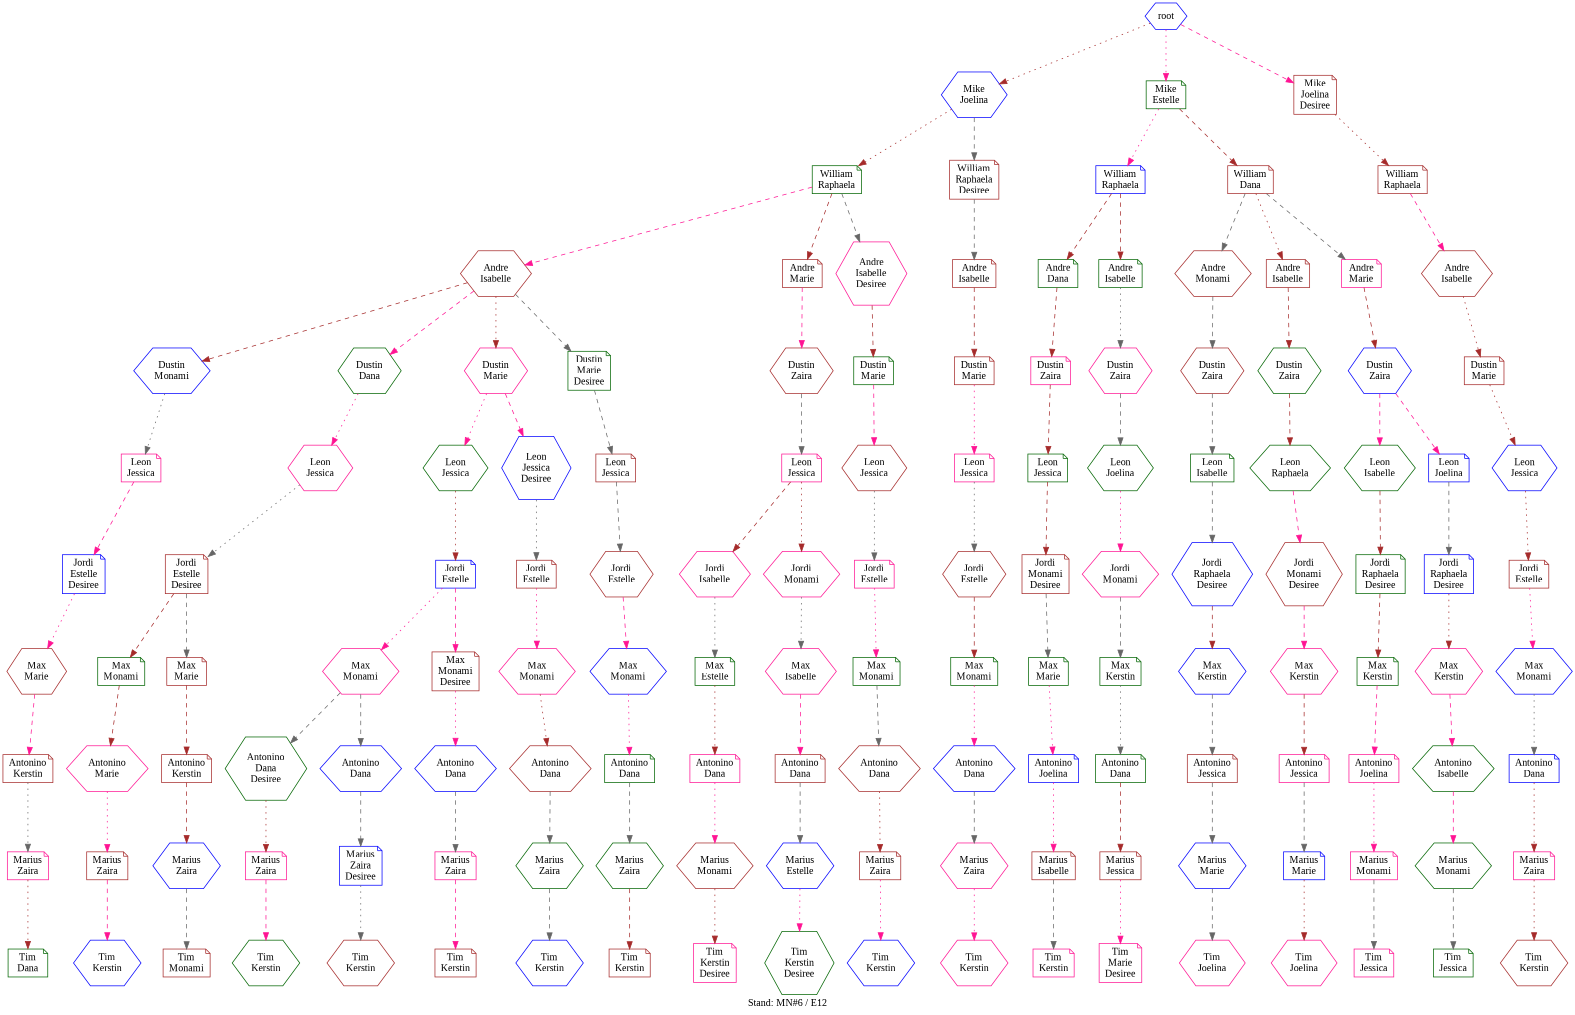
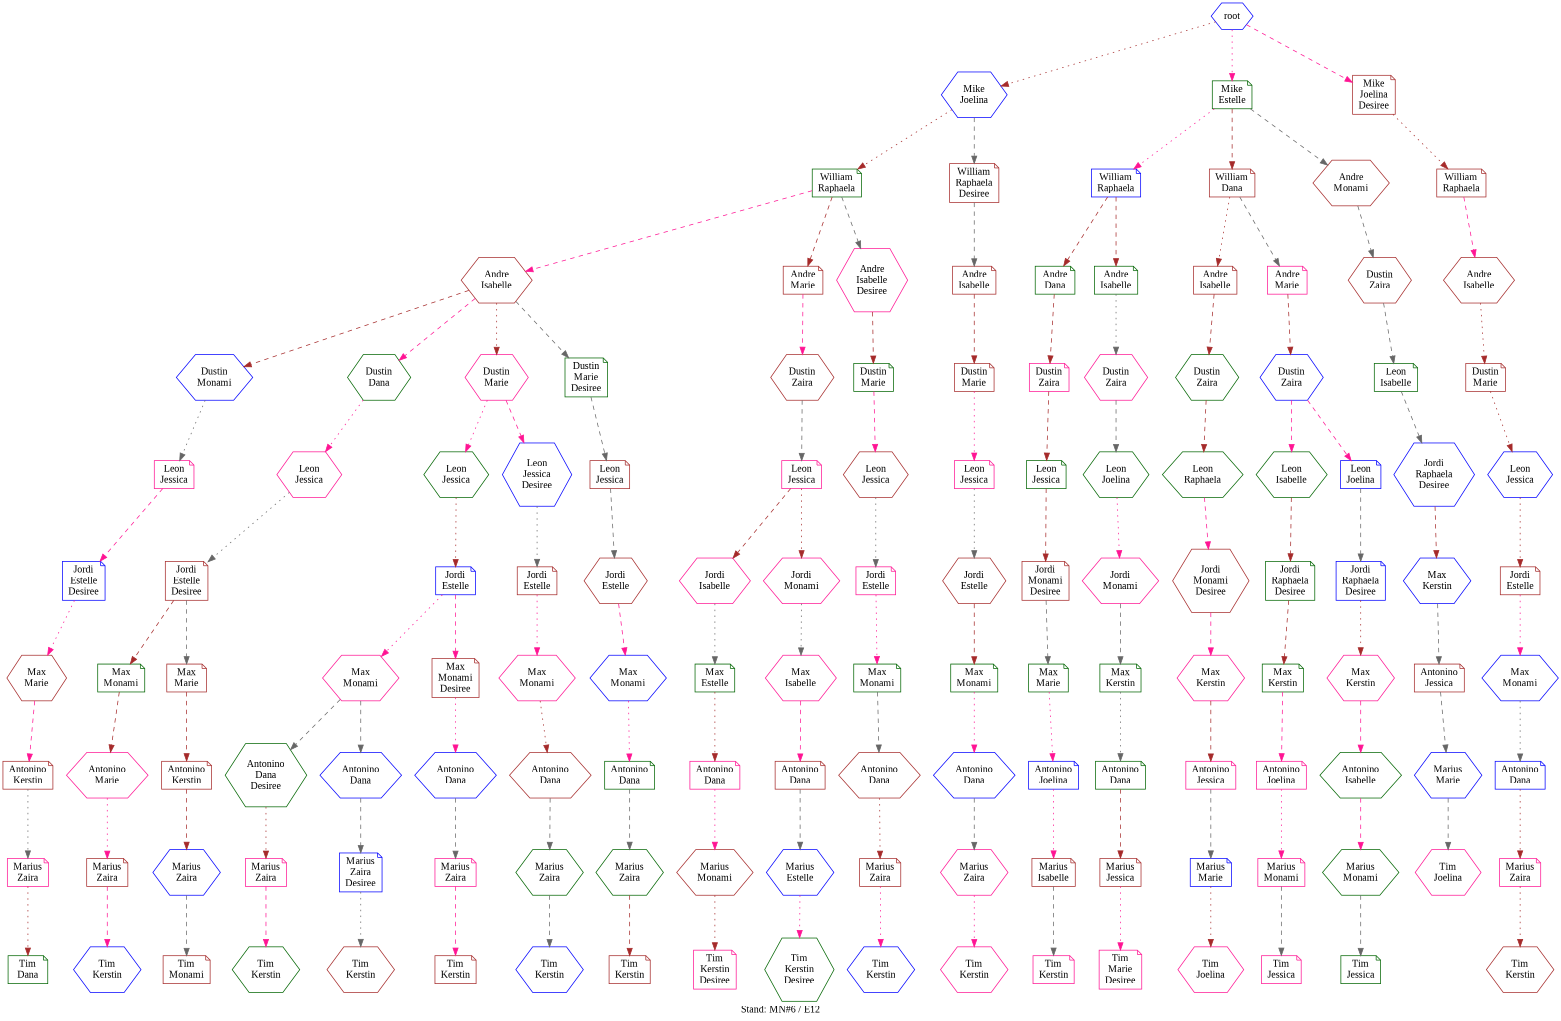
  digraph {
    fontname="Liberation Serif"
    label="Stand: MN#6 / E12"
    labelloc=b
    ranksep=0.8
    node [color=brown fontname="Liberation Serif" shape=note]
    edge [color=gray40 fontname="Liberation Serif" style=dashed]
    n1 [color=blue label="Mike\nJoelina" shape=hexagon]
    n2 [color=darkgreen label="William\nRaphaela"]
    n3 [label="William\nRaphaela\nDesiree"]
    n4 [label="Andre\nIsabelle" shape=hexagon]
    n5 [label="Andre\nMarie"]
    n6 [color=deeppink label="Andre\nIsabelle\nDesiree" shape=hexagon]
    n7 [label="Andre\nIsabelle"]
    root [color=blue shape=hexagon]
    n9 [color=darkgreen label="Mike\nEstelle"]
    n10 [label="Mike\nJoelina\nDesiree"]
    n11 [color=blue label="William\nRaphaela"]
    n12 [label="William\nDana"]
    n13 [label="William\nRaphaela"]
    n14 [color=blue label="Dustin\nMonami" shape=hexagon]
    n15 [color=darkgreen label="Dustin\nDana" shape=hexagon]
    n16 [color=deeppink label="Dustin\nMarie" shape=hexagon]
    n17 [color=darkgreen label="Dustin\nMarie\nDesiree"]
    n18 [label="Dustin\nZaira" shape=hexagon]
    n19 [color=darkgreen label="Dustin\nMarie"]
    n20 [color=deeppink label="Leon\nJessica"]
    n21 [color=deeppink label="Leon\nJessica" shape=hexagon]
    n22 [color=darkgreen label="Leon\nJessica" shape=hexagon]
    n23 [color=blue label="Leon\nJessica\nDesiree" shape=hexagon]
    n24 [label="Leon\nJessica"]
    n25 [color=blue label="Jordi\nEstelle\nDesiree"]
    n26 [label="Max\nMarie" shape=hexagon]
    n27 [label="Antonino\nKerstin"]
    n28 [color=deeppink label="Marius\nZaira"]
    n29 [color=darkgreen label="Tim\nDana"]
    n30 [color=darkgreen label="Andre\nDana"]
    n31 [color=darkgreen label="Andre\nIsabelle"]
    n32 [label="Andre\nMonami" shape=hexagon]
    n33 [label="Andre\nIsabelle"]
    n34 [color=deeppink label="Andre\nMarie"]
    n35 [color=deeppink label="Dustin\nZaira"]
    n36 [color=deeppink label="Dustin\nZaira" shape=hexagon]
    n37 [color=darkgreen label="Leon\nJessica"]
    n38 [label="Jordi\nMonami\nDesiree"]
    n39 [color=darkgreen label="Max\nMarie"]
    n40 [color=blue label="Antonino\nJoelina"]
    n41 [label="Marius\nIsabelle"]
    n42 [color=deeppink label="Tim\nKerstin"]
    n43 [color=deeppink label="Leon\nJessica"]
    n44 [color=deeppink label="Jordi\nIsabelle" shape=hexagon]
    n45 [color=deeppink label="Jordi\nMonami" shape=hexagon]
    n46 [color=darkgreen label="Max\nEstelle"]
    n47 [color=deeppink label="Max\nIsabelle" shape=hexagon]
    n48 [color=deeppink label="Antonino\nDana"]
    n49 [label="Marius\nMonami" shape=hexagon]
    n50 [color=deeppink label="Tim\nKerstin\nDesiree"]
    n51 [label="Jordi\nEstelle\nDesiree"]
    n52 [color=darkgreen label="Max\nMonami"]
    n53 [label="Max\nMarie"]
    n54 [color=deeppink label="Antonino\nMarie" shape=hexagon]
    n55 [label="Antonino\nKerstin"]
    n56 [label="Marius\nZaira"]
    n57 [color=blue label="Tim\nKerstin" shape=hexagon]
    n58 [label="Leon\nJessica" shape=hexagon]
    n59 [color=deeppink label="Jordi\nEstelle"]
    n60 [color=darkgreen label="Max\nMonami"]
    n61 [label="Antonino\nDana" shape=hexagon]
    n62 [label="Marius\nZaira"]
    n63 [color=blue label="Tim\nKerstin" shape=hexagon]
    n64 [color=blue label="Jordi\nEstelle"]
    n65 [label="Jordi\nEstelle"]
    n66 [color=deeppink label="Max\nMonami" shape=hexagon]
    n67 [label="Max\nMonami\nDesiree"]
    n68 [color=darkgreen label="Antonino\nDana\nDesiree" shape=hexagon]
    n69 [color=blue label="Antonino\nDana" shape=hexagon]
    n70 [color=blue label="Antonino\nDana" shape=hexagon]
    n71 [color=deeppink label="Marius\nZaira"]
    n72 [color=blue label="Marius\nZaira\nDesiree"]
    n73 [color=darkgreen label="Tim\nKerstin" shape=hexagon]
    n74 [label="Jordi\nEstelle" shape=hexagon]
    n75 [color=blue label="Max\nMonami" shape=hexagon]
    n76 [color=darkgreen label="Antonino\nDana"]
    n77 [color=darkgreen label="Marius\nZaira" shape=hexagon]
    n78 [label="Tim\nKerstin"]
    n79 [color=deeppink label="Max\nMonami" shape=hexagon]
    n80 [label="Antonino\nDana" shape=hexagon]
    n81 [color=darkgreen label="Marius\nZaira" shape=hexagon]
    n82 [color=blue label="Tim\nKerstin" shape=hexagon]
    n83 [label="Tim\nKerstin" shape=hexagon]
    n84 [color=deeppink label="Marius\nZaira"]
    n85 [label="Tim\nKerstin"]
    n86 [label="Andre\nIsabelle" shape=hexagon]
    n87 [label="Dustin\nMarie"]
    n88 [color=blue label="Leon\nJessica" shape=hexagon]
    n89 [label="Jordi\nEstelle"]
    n90 [color=blue label="Max\nMonami" shape=hexagon]
    n91 [color=blue label="Antonino\nDana"]
    n92 [color=deeppink label="Marius\nZaira"]
    n93 [label="Tim\nKerstin" shape=hexagon]
    n94 [label="Dustin\nMarie"]
    n95 [color=deeppink label="Leon\nJessica"]
    n96 [label="Jordi\nEstelle" shape=hexagon]
    n97 [color=darkgreen label="Max\nMonami"]
    n98 [color=blue label="Antonino\nDana" shape=hexagon]
    n99 [color=deeppink label="Marius\nZaira" shape=hexagon]
    n100 [color=deeppink label="Tim\nKerstin" shape=hexagon]
    n101 [label="Antonino\nDana"]
    n102 [color=blue label="Marius\nEstelle" shape=hexagon]
    n103 [color=darkgreen label="Tim\nKerstin\nDesiree" shape=hexagon]
    n104 [color=darkgreen label="Leon\nJoelina" shape=hexagon]
    n105 [color=deeppink label="Jordi\nMonami" shape=hexagon]
    n106 [color=darkgreen label="Max\nKerstin"]
    n107 [color=darkgreen label="Antonino\nDana"]
    n108 [label="Marius\nJessica"]
    n109 [color=deeppink label="Tim\nMarie\nDesiree"]
    n110 [color=blue label="Marius\nZaira" shape=hexagon]
    n111 [label="Tim\nMonami"]
    n112 [label="Dustin\nZaira" shape=hexagon]
    n113 [color=darkgreen label="Dustin\nZaira" shape=hexagon]
    n114 [color=blue label="Dustin\nZaira" shape=hexagon]
    n115 [color=darkgreen label="Leon\nIsabelle"]
    n116 [color=blue label="Jordi\nRaphaela\nDesiree" shape=hexagon]
    n117 [color=blue label="Max\nKerstin" shape=hexagon]
    n118 [label="Antonino\nJessica"]
    n119 [color=blue label="Marius\nMarie" shape=hexagon]
    n120 [color=deeppink label="Tim\nJoelina" shape=hexagon]
    n121 [color=darkgreen label="Leon\nRaphaela" shape=hexagon]
    n122 [label="Jordi\nMonami\nDesiree" shape=hexagon]
    n123 [color=deeppink label="Max\nKerstin" shape=hexagon]
    n124 [color=deeppink label="Antonino\nJessica"]
    n125 [color=blue label="Marius\nMarie"]
    n126 [color=deeppink label="Tim\nJoelina" shape=hexagon]
    n127 [color=darkgreen label="Leon\nIsabelle" shape=hexagon]
    n128 [color=blue label="Leon\nJoelina"]
    n129 [color=darkgreen label="Jordi\nRaphaela\nDesiree"]
    n130 [color=blue label="Jordi\nRaphaela\nDesiree"]
    n131 [color=darkgreen label="Max\nKerstin"]
    n132 [color=deeppink label="Antonino\nJoelina"]
    n133 [color=deeppink label="Marius\nMonami"]
    n134 [color=deeppink label="Tim\nJessica"]
    n135 [color=deeppink label="Max\nKerstin" shape=hexagon]
    n136 [color=darkgreen label="Antonino\nIsabelle" shape=hexagon]
    n137 [color=darkgreen label="Marius\nMonami" shape=hexagon]
    n138 [color=darkgreen label="Tim\nJessica"]
    n1 -> n2 [color=brown style=dotted]
    n1 -> n3
    n2 -> n4 [color=deeppink]
    n2 -> n5 [color=brown]
    n2 -> n6
    n3 -> n7
    n4 -> n14 [color=brown]
    n4 -> n15 [color=deeppink]
    n4 -> n16 [color=brown style=dotted]
    n4 -> n17
    n5 -> n18 [color=deeppink]
    n6 -> n19 [color=brown]
    n7 -> n94 [color=brown]
    root -> n1 [color=brown style=dotted]
    root -> n9 [color=deeppink style=dotted]
    root -> n10 [color=deeppink]
    n9 -> n11 [color=deeppink style=dotted]
    n9 -> n12 [color=brown]
    n10 -> n13 [color=brown style=dotted]
    n11 -> n30 [color=brown]
    n11 -> n31 [color=brown]
-   n12 -> n32
+   n9 -> n32
    n12 -> n33 [color=brown style=dotted]
    n12 -> n34
    n13 -> n86 [color=deeppink]
    n14 -> n20 [style=dotted]
    n15 -> n21 [color=deeppink style=dotted]
    n16 -> n22 [color=deeppink style=dotted]
    n16 -> n23 [color=deeppink]
    n17 -> n24
    n18 -> n43
    n19 -> n58 [color=deeppink]
    n20 -> n25 [color=deeppink]
    n21 -> n51 [style=dotted]
    n22 -> n64 [color=brown style=dotted]
    n23 -> n65 [style=dotted]
    n24 -> n74
    n25 -> n26 [color=deeppink style=dotted]
    n26 -> n27 [color=deeppink]
    n27 -> n28 [style=dotted]
    n28 -> n29 [color=brown style=dotted]
    n30 -> n35 [color=brown]
    n31 -> n36 [style=dotted]
    n32 -> n112
    n33 -> n113 [color=brown]
    n34 -> n114 [color=brown]
    n35 -> n37 [color=brown]
    n36 -> n104
    n37 -> n38 [color=brown]
    n38 -> n39
    n39 -> n40 [color=deeppink style=dotted]
    n40 -> n41 [color=deeppink style=dotted]
    n41 -> n42
    n43 -> n44 [color=brown]
    n43 -> n45 [color=brown style=dotted]
    n44 -> n46 [style=dotted]
    n45 -> n47 [style=dotted]
    n46 -> n48 [color=brown style=dotted]
    n47 -> n101 [color=deeppink]
    n48 -> n49 [color=deeppink style=dotted]
    n49 -> n50 [color=brown style=dotted]
    n51 -> n52 [color=brown]
    n51 -> n53
    n52 -> n54 [color=brown]
    n53 -> n55 [color=brown]
    n54 -> n56 [color=deeppink style=dotted]
    n55 -> n110 [color=brown]
    n56 -> n57 [color=deeppink]
    n58 -> n59 [style=dotted]
    n59 -> n60 [color=deeppink style=dotted]
    n60 -> n61
    n61 -> n62 [color=brown style=dotted]
    n62 -> n63 [color=deeppink style=dotted]
    n64 -> n66 [color=deeppink style=dotted]
    n64 -> n67 [color=deeppink]
    n65 -> n79 [color=deeppink style=dotted]
    n66 -> n68
    n66 -> n69
    n67 -> n70 [color=deeppink style=dotted]
    n68 -> n71 [color=brown style=dotted]
    n69 -> n72
    n70 -> n84
    n71 -> n73 [color=deeppink]
    n72 -> n83 [style=dotted]
    n74 -> n75 [color=deeppink]
    n75 -> n76 [color=deeppink style=dotted]
    n76 -> n77
    n77 -> n78 [color=brown]
    n79 -> n80 [color=brown style=dotted]
    n80 -> n81
    n81 -> n82
    n84 -> n85 [color=deeppink]
    n86 -> n87 [color=brown style=dotted]
    n87 -> n88 [color=brown style=dotted]
    n88 -> n89 [color=brown style=dotted]
    n89 -> n90 [color=deeppink style=dotted]
    n90 -> n91 [style=dotted]
    n91 -> n92 [color=brown style=dotted]
    n92 -> n93 [color=brown style=dotted]
    n94 -> n95 [color=deeppink style=dotted]
    n95 -> n96 [style=dotted]
    n96 -> n97 [color=brown]
    n97 -> n98 [color=deeppink style=dotted]
    n98 -> n99
    n99 -> n100 [color=deeppink style=dotted]
    n101 -> n102
    n102 -> n103 [color=deeppink style=dotted]
    n104 -> n105 [color=deeppink style=dotted]
    n105 -> n106
    n106 -> n107 [style=dotted]
    n107 -> n108 [color=brown]
    n108 -> n109 [color=deeppink style=dotted]
    n110 -> n111
    n112 -> n115
    n113 -> n121 [color=brown]
    n114 -> n127 [color=deeppink]
    n114 -> n128 [color=deeppink]
    n115 -> n116
    n116 -> n117 [color=brown]
    n117 -> n118
    n118 -> n119
    n119 -> n120
    n121 -> n122 [color=deeppink]
    n122 -> n123 [color=deeppink]
    n123 -> n124 [color=brown]
    n124 -> n125
    n125 -> n126 [color=brown style=dotted]
    n127 -> n129 [color=brown]
    n128 -> n130
    n129 -> n131 [color=brown]
    n130 -> n135 [color=brown style=dotted]
    n131 -> n132 [color=deeppink]
    n132 -> n133 [color=deeppink style=dotted]
    n133 -> n134
    n135 -> n136 [color=deeppink]
    n136 -> n137 [color=deeppink]
    n137 -> n138
  }
